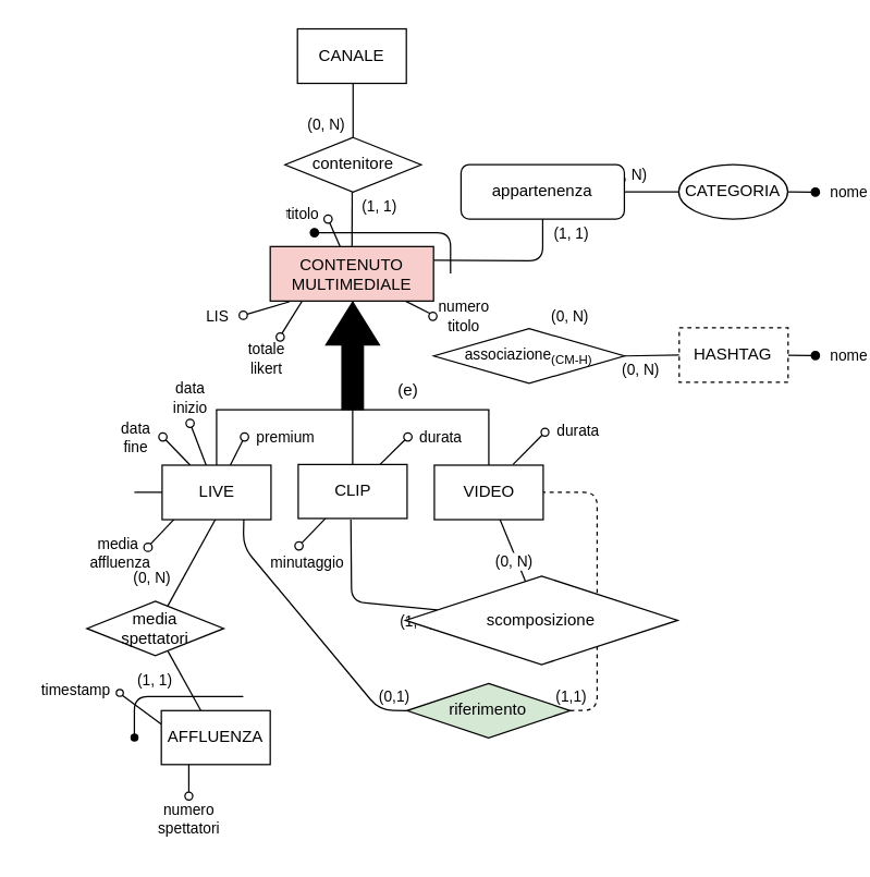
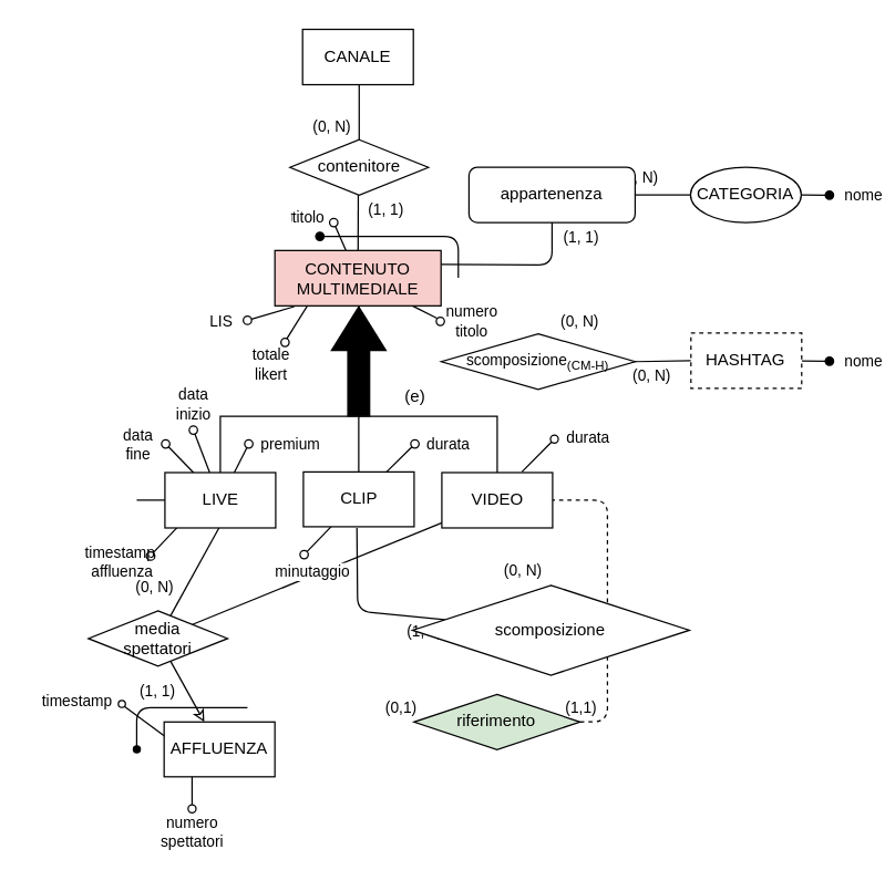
  <mxCell id="0" />
  <mxCell id="1" parent="0" />
  <mxCell id="2" value="(1, 1)" style="edgeStyle=none;html=1;endArrow=none;endFill=0;fontStyle=0" parent="1" target="44" edge="1"><mxGeometry x="-0.478" y="20" relative="1" as="geometry"><mxPoint as="offset" /><mxPoint x="258.168" y="140.451" as="sourcePoint" /></mxGeometry></mxCell>
  <mxCell id="3" style="edgeStyle=none;html=1;exitX=1;exitY=0.25;exitDx=0;exitDy=0;endArrow=none;endFill=0;fontStyle=0" parent="1" source="44" target="46" edge="1"><mxGeometry relative="1" as="geometry"><mxPoint x="398.14" y="161" as="targetPoint" /><Array as="points"><mxPoint x="398.14" y="191" /></Array></mxGeometry></mxCell>
  <mxCell id="4" value="" style="endArrow=oval;html=1;fillStyle=auto;strokeWidth=1;startSize=6;endSize=6;fillColor=#000000;startArrow=none;startFill=0;endFill=0;fontStyle=0" parent="1" source="44" edge="1"><mxGeometry width="50" height="50" relative="1" as="geometry"><mxPoint x="284.49" y="157.007" as="sourcePoint" /><mxPoint x="240.43" y="160.35" as="targetPoint" /></mxGeometry></mxCell>
  <mxCell id="5" value="titolo" style="edgeLabel;html=1;align=center;verticalAlign=middle;resizable=0;points=[];" parent="4" vertex="1" connectable="0"><mxGeometry x="0.479" y="1" relative="1" as="geometry"><mxPoint x="-21" y="-10" as="offset" /></mxGeometry></mxCell>
  <mxCell id="6" value="" style="endArrow=oval;html=1;fillStyle=auto;strokeWidth=1;startSize=6;endSize=6;fillColor=#000000;startArrow=none;startFill=0;endFill=0;exitX=0.117;exitY=1.013;exitDx=0;exitDy=0;exitPerimeter=0;fontStyle=0" parent="1" source="44" edge="1"><mxGeometry width="50" height="50" relative="1" as="geometry"><mxPoint x="215.658" y="251.57" as="sourcePoint" /><mxPoint x="178.14" y="231" as="targetPoint" /></mxGeometry></mxCell>
  <mxCell id="7" value="LIS" style="edgeLabel;html=1;align=center;verticalAlign=middle;resizable=0;points=[];" parent="6" vertex="1" connectable="0"><mxGeometry x="0.479" y="1" relative="1" as="geometry"><mxPoint x="-29" y="2" as="offset" /></mxGeometry></mxCell>
  <mxCell id="8" value="" style="endArrow=oval;html=1;fillStyle=auto;strokeWidth=1;startSize=6;endSize=6;fillColor=#000000;startArrow=none;startFill=0;endFill=1;fontStyle=0" parent="1" edge="1"><mxGeometry width="50" height="50" relative="1" as="geometry"><mxPoint x="330.43" y="200.35" as="sourcePoint" /><mxPoint x="230.43" y="170.35" as="targetPoint" /><Array as="points"><mxPoint x="330.43" y="170.35" /></Array></mxGeometry></mxCell>
  <mxCell id="9" value="" style="edgeStyle=none;shape=connector;rounded=1;fillStyle=auto;html=1;labelBackgroundColor=default;strokeColor=default;strokeWidth=1;fontFamily=Helvetica;fontSize=11;fontColor=default;endArrow=none;endFill=0;startSize=6;endSize=6;fillColor=#000000;exitX=1;exitY=0.5;exitDx=0;exitDy=0;entryX=0;entryY=0.5;entryDx=0;entryDy=0;fontStyle=0" parent="1" source="46" target="47" edge="1"><mxGeometry relative="1" as="geometry" /></mxCell>
  <mxCell id="10" value="(0, N)" style="edgeLabel;html=1;align=center;verticalAlign=middle;resizable=0;points=[];fontSize=11;fontFamily=Helvetica;fontColor=default;" parent="9" vertex="1" connectable="0"><mxGeometry x="0.426" y="1" relative="1" as="geometry"><mxPoint x="-27" y="-12" as="offset" /></mxGeometry></mxCell>
  <mxCell id="11" value="" style="endArrow=oval;html=1;fillStyle=auto;strokeWidth=1;startSize=6;endSize=6;fillColor=#000000;startArrow=none;startFill=0;endFill=1;fontStyle=0" parent="1" source="47" edge="1"><mxGeometry width="50" height="50" relative="1" as="geometry"><mxPoint x="250.64" y="120.08" as="sourcePoint" /><mxPoint x="598.49" y="140.58" as="targetPoint" /></mxGeometry></mxCell>
  <mxCell id="12" value="nome" style="edgeLabel;html=1;align=center;verticalAlign=middle;resizable=0;points=[];" parent="11" vertex="1" connectable="0"><mxGeometry x="0.479" y="1" relative="1" as="geometry"><mxPoint x="29" y="1" as="offset" /></mxGeometry></mxCell>
  <mxCell id="13" value="" style="edgeStyle=none;shape=connector;rounded=1;fillStyle=auto;html=1;labelBackgroundColor=default;strokeColor=default;strokeWidth=1;fontFamily=Helvetica;fontSize=11;fontColor=default;endArrow=none;endFill=0;startSize=6;endSize=6;fillColor=#000000;exitX=1;exitY=0.5;exitDx=0;exitDy=0;entryX=0;entryY=0.5;entryDx=0;entryDy=0;fontStyle=0" parent="1" source="49" target="50" edge="1"><mxGeometry relative="1" as="geometry" /></mxCell>
  <mxCell id="14" value="(0, N)" style="edgeLabel;html=1;align=center;verticalAlign=middle;resizable=0;points=[];fontSize=11;fontFamily=Helvetica;fontColor=default;" parent="13" vertex="1" connectable="0"><mxGeometry x="0.426" y="1" relative="1" as="geometry"><mxPoint x="-18" y="11" as="offset" /></mxGeometry></mxCell>
  <mxCell id="15" value="" style="endArrow=oval;html=1;fillStyle=auto;strokeWidth=1;startSize=6;endSize=6;fillColor=#000000;startArrow=none;startFill=0;endFill=1;fontStyle=0" parent="1" source="50" edge="1"><mxGeometry width="50" height="50" relative="1" as="geometry"><mxPoint x="285.94" y="480.43" as="sourcePoint" /><mxPoint x="598.49" y="260.58" as="targetPoint" /><Array as="points" /></mxGeometry></mxCell>
  <mxCell id="16" value="nome" style="edgeLabel;html=1;align=center;verticalAlign=middle;resizable=0;points=[];" parent="15" vertex="1" connectable="0"><mxGeometry x="0.479" y="1" relative="1" as="geometry"><mxPoint x="29" y="1" as="offset" /></mxGeometry></mxCell>
  <mxCell id="17" value="" style="endArrow=oval;html=1;fillStyle=auto;strokeWidth=1;startSize=6;endSize=6;fillColor=#000000;startArrow=none;startFill=0;endFill=0;fontStyle=0" parent="1" source="51" edge="1"><mxGeometry width="50" height="50" relative="1" as="geometry"><mxPoint x="133.13" y="17.007" as="sourcePoint" /><mxPoint x="139.07" y="310.35" as="targetPoint" /></mxGeometry></mxCell>
  <mxCell id="18" value="data&lt;br&gt;inizio" style="edgeLabel;html=1;align=center;verticalAlign=middle;resizable=0;points=[];" parent="17" vertex="1" connectable="0"><mxGeometry x="0.479" y="1" relative="1" as="geometry"><mxPoint x="-3" y="-28" as="offset" /></mxGeometry></mxCell>
  <mxCell id="19" style="edgeStyle=elbowEdgeStyle;html=1;exitX=0.5;exitY=1;exitDx=0;exitDy=0;entryX=0.5;entryY=0;entryDx=0;entryDy=0;endArrow=none;endFill=0;elbow=vertical;rounded=0;jumpStyle=arc;fontStyle=0" parent="1" target="51" edge="1"><mxGeometry relative="1" as="geometry"><mxPoint x="258.53" y="220.57" as="sourcePoint" /><mxPoint x="198.52" y="343.09" as="targetPoint" /><Array as="points"><mxPoint x="219.07" y="300.35" /></Array></mxGeometry></mxCell>
  <mxCell id="20" style="edgeStyle=elbowEdgeStyle;elbow=vertical;html=1;exitX=0.5;exitY=1;exitDx=0;exitDy=0;entryX=0.5;entryY=0;entryDx=0;entryDy=0;endArrow=none;endFill=0;rounded=0;jumpStyle=arc;fontStyle=0" parent="1" target="52" edge="1"><mxGeometry relative="1" as="geometry"><mxPoint x="258.53" y="220.57" as="sourcePoint" /><Array as="points"><mxPoint x="309.07" y="300.35" /></Array></mxGeometry></mxCell>
- <mxCell id="21" value="" style="edgeStyle=none;html=1;endArrow=none;endFill=0;fontStyle=0" parent="1" source="52" target="57" edge="1"><mxGeometry relative="1" as="geometry" /></mxCell>
+ <mxCell id="21" value="" style="edgeStyle=none;html=1;endArrow=none;endFill=0;fontStyle=0;" parent="1" source="52" target="62" edge="1"><mxGeometry relative="1" as="geometry" /></mxCell>
  <mxCell id="22" value="" style="endArrow=oval;html=1;fillStyle=auto;strokeWidth=1;startSize=6;endSize=6;fillColor=#000000;startArrow=none;startFill=0;endFill=0;exitX=0.25;exitY=1;exitDx=0;exitDy=0;fontStyle=0" parent="1" source="55" edge="1"><mxGeometry width="50" height="50" relative="1" as="geometry"><mxPoint x="348.61" y="391.09" as="sourcePoint" /><mxPoint x="219.07" y="400.35" as="targetPoint" /></mxGeometry></mxCell>
  <mxCell id="23" value="minutaggio" style="edgeLabel;html=1;align=center;verticalAlign=middle;resizable=0;points=[];" parent="22" vertex="1" connectable="0"><mxGeometry x="0.479" y="1" relative="1" as="geometry"><mxPoint y="16" as="offset" /></mxGeometry></mxCell>
  <mxCell id="24" value="" style="endArrow=oval;html=1;fillStyle=auto;strokeWidth=1;startSize=6;endSize=6;fillColor=#000000;startArrow=none;startFill=0;endFill=0;fontStyle=0" parent="1" source="55" edge="1"><mxGeometry width="50" height="50" relative="1" as="geometry"><mxPoint x="358.61" y="401.09" as="sourcePoint" /><mxPoint x="299.07" y="320.35" as="targetPoint" /></mxGeometry></mxCell>
  <mxCell id="25" value="durata" style="edgeLabel;html=1;align=center;verticalAlign=middle;resizable=0;points=[];" parent="24" vertex="1" connectable="0"><mxGeometry x="0.479" y="1" relative="1" as="geometry"><mxPoint x="30" y="-5" as="offset" /></mxGeometry></mxCell>
  <mxCell id="26" style="edgeStyle=none;shape=connector;rounded=1;fillStyle=auto;html=1;labelBackgroundColor=default;strokeColor=default;strokeWidth=1;fontFamily=Helvetica;fontSize=11;fontColor=default;endArrow=none;endFill=0;startSize=6;endSize=6;fillColor=#000000;startArrow=oval;startFill=0;fontStyle=0" parent="1" target="51" edge="1"><mxGeometry relative="1" as="geometry"><mxPoint x="179.104" y="379.98" as="targetPoint" /><mxPoint x="179.07" y="320.35" as="sourcePoint" /></mxGeometry></mxCell>
  <mxCell id="27" value="premium" style="edgeLabel;html=1;align=center;verticalAlign=middle;resizable=0;points=[];fontSize=11;fontFamily=Helvetica;fontColor=default;" parent="26" vertex="1" connectable="0"><mxGeometry x="-0.257" y="1" relative="1" as="geometry"><mxPoint x="33" y="-8" as="offset" /></mxGeometry></mxCell>
  <mxCell id="28" style="edgeStyle=none;jumpStyle=arc;html=1;exitX=0.5;exitY=0;exitDx=0;exitDy=0;entryX=1;entryY=0.5;entryDx=0;entryDy=0;entryPerimeter=0;endArrow=none;endFill=0;fontStyle=0" parent="1" source="55" target="53" edge="1"><mxGeometry relative="1" as="geometry" /></mxCell>
  <mxCell id="29" value="" style="endArrow=oval;html=1;fillStyle=auto;strokeWidth=1;startSize=6;endSize=6;fillColor=#000000;startArrow=none;startFill=0;endFill=0;fontStyle=0" parent="1" source="51" edge="1"><mxGeometry width="50" height="50" relative="1" as="geometry"><mxPoint x="160.86" y="351.09" as="sourcePoint" /><mxPoint x="119.07" y="320.35" as="targetPoint" /></mxGeometry></mxCell>
  <mxCell id="30" value="data&lt;br&gt;fine" style="edgeLabel;html=1;align=center;verticalAlign=middle;resizable=0;points=[];" parent="29" vertex="1" connectable="0"><mxGeometry x="0.479" y="1" relative="1" as="geometry"><mxPoint x="-25" y="-6" as="offset" /></mxGeometry></mxCell>
  <mxCell id="31" value="(1, 1)" style="edgeStyle=none;html=1;endArrow=none;endFill=0;entryX=0.5;entryY=1;entryDx=0;entryDy=0;fontStyle=0" parent="1" source="57" edge="1"><mxGeometry x="-0.768" y="10" relative="1" as="geometry"><mxPoint as="offset" /><Array as="points"><mxPoint x="257.72" y="441.21" /></Array><mxPoint x="257.18" y="381.09" as="targetPoint" /></mxGeometry></mxCell>
  <mxCell id="32" style="edgeStyle=none;html=1;exitX=1;exitY=0.5;exitDx=0;exitDy=0;endArrow=none;endFill=0;fontStyle=0;dashed=1;" parent="1" source="60" target="52" edge="1"><mxGeometry relative="1" as="geometry"><Array as="points"><mxPoint x="438.14" y="521" /><mxPoint x="438.14" y="361" /></Array></mxGeometry></mxCell>
- <mxCell id="33" style="edgeStyle=none;html=1;exitX=0;exitY=0.5;exitDx=0;exitDy=0;entryX=0.75;entryY=1;entryDx=0;entryDy=0;endArrow=none;endFill=0;fontStyle=0" parent="1" source="60" target="51" edge="1"><mxGeometry relative="1" as="geometry"><Array as="points"><mxPoint x="278.14" y="521" /><mxPoint x="178.14" y="401" /></Array></mxGeometry></mxCell>
  <mxCell id="34" value="(0, N)" style="edgeStyle=none;html=1;endArrow=none;endFill=0;exitX=0.5;exitY=1;exitDx=0;exitDy=0;fontStyle=0" parent="1" target="62" edge="1"><mxGeometry x="0.655" y="-20" relative="1" as="geometry"><mxPoint as="offset" /><mxPoint x="157.55" y="381.09" as="sourcePoint" /></mxGeometry></mxCell>
- <mxCell id="35" value="(1, 1)" style="edgeStyle=none;html=1;endArrow=none;endFill=0;fontStyle=0" parent="1" source="62" target="61" edge="1"><mxGeometry x="-0.454" y="-19" relative="1" as="geometry"><mxPoint as="offset" /></mxGeometry></mxCell>
+ <mxCell id="35" value="(1, 1)" style="edgeStyle=none;html=1;endArrow=classic;endFill=0;fontStyle=0;" parent="1" source="62" target="61" edge="1"><mxGeometry x="-0.454" y="-19" relative="1" as="geometry"><mxPoint as="offset" /></mxGeometry></mxCell>
  <mxCell id="36" value="" style="endArrow=none;html=1;strokeColor=#000000;entryX=0;entryY=1;entryDx=0;entryDy=0;fontStyle=0" parent="1" target="63" edge="1"><mxGeometry width="50" height="50" relative="1" as="geometry"><mxPoint x="376.33" y="340.61" as="sourcePoint" /><mxPoint x="398.14" y="321" as="targetPoint" /></mxGeometry></mxCell>
  <mxCell id="37" value="" style="endArrow=none;html=1;strokeColor=#000000;fontSize=11;fontColor=#FF0000;exitX=0;exitY=0.25;exitDx=0;exitDy=0;entryX=1;entryY=1;entryDx=0;entryDy=0;fontStyle=0" parent="1" source="61" target="65" edge="1"><mxGeometry width="50" height="50" relative="1" as="geometry"><mxPoint x="68.53" y="560.87" as="sourcePoint" /><mxPoint x="88.14" y="511" as="targetPoint" /></mxGeometry></mxCell>
  <mxCell id="38" value="" style="endArrow=none;html=1;strokeColor=#000000;fontSize=11;fontColor=#FF0000;fontStyle=0" parent="1" edge="1"><mxGeometry width="50" height="50" relative="1" as="geometry"><mxPoint x="138.14" y="581" as="sourcePoint" /><mxPoint x="138.14" y="561" as="targetPoint" /></mxGeometry></mxCell>
  <mxCell id="39" value="" style="endArrow=none;html=1;strokeColor=#000000;fontSize=10;fontColor=#FF0000;fontStyle=0" parent="1" edge="1"><mxGeometry width="50" height="50" relative="1" as="geometry"><mxPoint x="98.14" y="541" as="sourcePoint" /><mxPoint x="178.14" y="511" as="targetPoint" /><Array as="points"><mxPoint x="98.14" y="511" /></Array></mxGeometry></mxCell>
  <mxCell id="40" value="" style="endArrow=none;html=1;fontSize=10;fontStyle=0" parent="1" edge="1"><mxGeometry width="50" height="50" relative="1" as="geometry"><mxPoint x="108.14" y="401" as="sourcePoint" /><mxPoint x="127.14" y="381" as="targetPoint" /></mxGeometry></mxCell>
  <mxCell id="41" value="" style="endArrow=none;html=1;fontSize=11;exitX=0.193;exitY=1.011;exitDx=0;exitDy=0;exitPerimeter=0;fontStyle=0" parent="1" source="44" edge="1"><mxGeometry width="50" height="50" relative="1" as="geometry"><mxPoint x="218.14" y="241" as="sourcePoint" /><mxPoint x="206.14" y="245" as="targetPoint" /></mxGeometry></mxCell>
  <mxCell id="42" value="" style="endArrow=none;html=1;fontSize=11;exitX=0.193;exitY=1.011;exitDx=0;exitDy=0;exitPerimeter=0;entryX=0;entryY=0;entryDx=0;entryDy=0;fontStyle=0" parent="1" target="74" edge="1"><mxGeometry width="50" height="50" relative="1" as="geometry"><mxPoint x="297.33" y="220.57" as="sourcePoint" /><mxPoint x="314.14" y="229" as="targetPoint" /></mxGeometry></mxCell>
  <mxCell id="43" value="" style="edgeStyle=none;html=1;endArrow=none;endFill=0;fontStyle=0" parent="1" target="51" edge="1"><mxGeometry x="-0.478" y="20" relative="1" as="geometry"><mxPoint as="offset" /><mxPoint x="98.14" y="361" as="sourcePoint" /><mxPoint x="268.022" y="190.57" as="targetPoint" /></mxGeometry></mxCell>
  <mxCell id="44" value="CONTENUTO&lt;br&gt;MULTIMEDIALE" style="rounded=0;whiteSpace=wrap;html=1;fillColor=#f8cecc;" parent="1" vertex="1"><mxGeometry x="197.95" y="180.57" width="120" height="40" as="geometry" /></mxCell>
  <mxCell id="45" value="(1, 1)" style="edgeLabel;html=1;align=center;verticalAlign=middle;resizable=0;points=[];" parent="1" vertex="1" connectable="0"><mxGeometry x="418.394" y="170.759" as="geometry" /></mxCell>
  <mxCell id="46" value="appartenenza" style="whiteSpace=wrap;html=1;rounded=1;" parent="1" vertex="1"><mxGeometry x="338.14" y="120.34" width="120" height="40" as="geometry" /></mxCell>
  <mxCell id="47" value="CATEGORIA" style="ellipse;whiteSpace=wrap;html=1;" parent="1" vertex="1"><mxGeometry x="498.14" y="120.34" width="80" height="40" as="geometry" /></mxCell>
  <mxCell id="48" value="(0, N)" style="edgeLabel;html=1;align=center;verticalAlign=middle;resizable=0;points=[];" parent="1" vertex="1" connectable="0"><mxGeometry x="417.334" y="231.759" as="geometry" /></mxCell>
- <mxCell id="49" value="&lt;font style=&quot;font-size: 11px;&quot;&gt;associazione&lt;sub&gt;(CM-H)&lt;/sub&gt;&lt;/font&gt;" style="rhombus;whiteSpace=wrap;html=1;" parent="1" vertex="1"><mxGeometry x="318.14" y="240.8" width="140" height="40.2" as="geometry" /></mxCell>
+ <mxCell id="49" value="&lt;font style=&quot;font-size: 11px;&quot;&gt;scomposizione&lt;sub&gt;(CM-H)&lt;/sub&gt;&lt;/font&gt;" style="rhombus;whiteSpace=wrap;html=1;" parent="1" vertex="1"><mxGeometry x="318.14" y="240.8" width="140" height="40.2" as="geometry" /></mxCell>
  <mxCell id="50" value="HASHTAG" style="rounded=0;whiteSpace=wrap;html=1;dashed=1;" parent="1" vertex="1"><mxGeometry x="498.44" y="240.29" width="80" height="40" as="geometry" /></mxCell>
  <mxCell id="51" value="LIVE" style="whiteSpace=wrap;html=1;" parent="1" vertex="1"><mxGeometry x="118.53" y="341.09" width="80" height="40" as="geometry" /></mxCell>
  <mxCell id="52" value="VIDEO" style="whiteSpace=wrap;html=1;" parent="1" vertex="1"><mxGeometry x="318.53" y="341.09" width="80" height="40" as="geometry" /></mxCell>
  <mxCell id="53" value="" style="shape=singleArrow;whiteSpace=wrap;html=1;arrowWidth=0.4;arrowSize=0.4;rotation=-90;fillColor=#000000;" parent="1" vertex="1"><mxGeometry x="219.05" y="241.08" width="78.91" height="39.32" as="geometry" /></mxCell>
  <mxCell id="54" value="(e)" style="text;html=1;align=center;verticalAlign=middle;resizable=0;points=[];autosize=1;strokeColor=none;fillColor=none;" parent="1" vertex="1"><mxGeometry x="278.53" y="270.61" width="40" height="30" as="geometry" /></mxCell>
  <mxCell id="55" value="CLIP" style="whiteSpace=wrap;html=1;" parent="1" vertex="1"><mxGeometry x="218.53" y="340.61" width="80" height="39.62" as="geometry" /></mxCell>
  <mxCell id="56" value="(0, N)" style="edgeLabel;html=1;align=center;verticalAlign=middle;resizable=0;points=[];fontSize=11;fontFamily=Helvetica;fontColor=default;" parent="1" vertex="1" connectable="0"><mxGeometry x="376.33" y="411.95" as="geometry" /></mxCell>
  <mxCell id="57" value="scomposizione" style="rhombus;whiteSpace=wrap;html=1;" parent="1" vertex="1"><mxGeometry x="297.33" y="422.57" width="200" height="65" as="geometry" /></mxCell>
  <mxCell id="58" value="(0,1)" style="edgeLabel;html=1;align=center;verticalAlign=middle;resizable=0;points=[];" parent="1" vertex="1" connectable="0"><mxGeometry x="288.939" y="510.875" as="geometry" /></mxCell>
  <mxCell id="59" value="(1,1)" style="edgeLabel;html=1;align=center;verticalAlign=middle;resizable=0;points=[];" parent="1" vertex="1" connectable="0"><mxGeometry x="418.392" y="510.873" as="geometry" /></mxCell>
  <mxCell id="60" value="riferimento" style="rhombus;whiteSpace=wrap;html=1;fillColor=#d5e8d4;" parent="1" vertex="1"><mxGeometry x="298.39" y="501.33" width="120" height="40" as="geometry" /></mxCell>
  <mxCell id="61" value="AFFLUENZA" style="whiteSpace=wrap;html=1;" parent="1" vertex="1"><mxGeometry x="117.94" y="521.33" width="80" height="39.62" as="geometry" /></mxCell>
  <mxCell id="62" value="media&lt;br&gt;spettatori" style="rhombus;whiteSpace=wrap;html=1;" parent="1" vertex="1"><mxGeometry x="63.22" y="441" width="100.61" height="40" as="geometry" /></mxCell>
  <mxCell id="63" value="" style="ellipse;whiteSpace=wrap;html=1;aspect=fixed;strokeColor=#000000;" parent="1" vertex="1"><mxGeometry x="396.99" y="314.04" width="5.67" height="5.67" as="geometry" /></mxCell>
  <mxCell id="64" value="&lt;font style=&quot;font-size: 11px;&quot;&gt;durata&lt;/font&gt;" style="text;html=1;align=center;verticalAlign=middle;resizable=0;points=[];autosize=1;strokeColor=none;fillColor=none;" parent="1" vertex="1"><mxGeometry x="398.53" y="300.61" width="50" height="30" as="geometry" /></mxCell>
  <mxCell id="65" value="" style="ellipse;whiteSpace=wrap;html=1;aspect=fixed;strokeColor=#000000;fontSize=11;fontColor=#FF0000;" parent="1" vertex="1"><mxGeometry x="84.87" y="505.74" width="5.13" height="5.13" as="geometry" /></mxCell>
  <mxCell id="66" value="" style="ellipse;whiteSpace=wrap;html=1;aspect=fixed;strokeColor=#000000;fontSize=11;fontColor=#FF0000;" parent="1" vertex="1"><mxGeometry x="135.27" y="581.26" width="5.74" height="5.74" as="geometry" /></mxCell>
  <mxCell id="67" value="&lt;font color=&quot;#000000&quot; style=&quot;font-size: 11px;&quot;&gt;numero &lt;br&gt;spettatori&lt;/font&gt;" style="text;html=1;align=center;verticalAlign=middle;resizable=0;points=[];autosize=1;strokeColor=none;fillColor=none;fontSize=11;fontColor=#FF0000;" parent="1" vertex="1"><mxGeometry x="103.22" y="581.26" width="70" height="40" as="geometry" /></mxCell>
  <mxCell id="68" value="&lt;font style=&quot;font-size: 11px;&quot; color=&quot;#000000&quot;&gt;timestamp&lt;/font&gt;" style="text;html=1;align=center;verticalAlign=middle;resizable=0;points=[];autosize=1;strokeColor=none;fillColor=none;fontSize=10;fontColor=#FF0000;" parent="1" vertex="1"><mxGeometry x="20" y="491.33" width="70" height="30" as="geometry" /></mxCell>
  <mxCell id="69" value="" style="shape=waypoint;fillStyle=solid;size=6;pointerEvents=1;points=[];fillColor=none;resizable=0;rotatable=0;perimeter=centerPerimeter;snapToPoint=1;strokeColor=#000000;fontSize=10;fontColor=#FF0000;" parent="1" vertex="1"><mxGeometry x="88.22" y="531.14" width="20" height="20" as="geometry" /></mxCell>
  <mxCell id="70" value="" style="ellipse;whiteSpace=wrap;html=1;aspect=fixed;fontSize=10;" parent="1" vertex="1"><mxGeometry x="105.14" y="398.39" width="6.08" height="6.08" as="geometry" /></mxCell>
- <mxCell id="71" value="&lt;font style=&quot;font-size: 11px;&quot;&gt;media&lt;br&gt;&amp;nbsp;affluenza&lt;/font&gt;" style="text;html=1;align=center;verticalAlign=middle;resizable=0;points=[];autosize=1;strokeColor=none;fillColor=none;fontSize=10;" parent="1" vertex="1"><mxGeometry x="52.53" y="387" width="66" height="38" as="geometry" /></mxCell>
+ <mxCell id="71" value="&lt;font style=&quot;font-size: 11px;&quot;&gt;timestamp&lt;br&gt;&amp;nbsp;affluenza&lt;/font&gt;" style="text;html=1;align=center;verticalAlign=middle;resizable=0;points=[];autosize=1;strokeColor=none;fillColor=none;fontSize=10;" parent="1" vertex="1"><mxGeometry x="52.53" y="387" width="66" height="38" as="geometry" /></mxCell>
  <mxCell id="72" value="" style="ellipse;whiteSpace=wrap;html=1;aspect=fixed;fontSize=11;" parent="1" vertex="1"><mxGeometry x="202.32" y="244" width="5.92" height="5.92" as="geometry" /></mxCell>
  <mxCell id="73" value="totale &lt;br&gt;likert" style="text;html=1;align=center;verticalAlign=middle;resizable=0;points=[];autosize=1;strokeColor=none;fillColor=none;fontSize=11;" parent="1" vertex="1"><mxGeometry x="172.53" y="244" width="45" height="38" as="geometry" /></mxCell>
  <mxCell id="74" value="" style="ellipse;whiteSpace=wrap;html=1;aspect=fixed;fontSize=11;" parent="1" vertex="1"><mxGeometry x="314.49" y="228.8" width="5.92" height="5.92" as="geometry" /></mxCell>
  <mxCell id="75" value="numero &lt;br&gt;titolo" style="text;html=1;align=center;verticalAlign=middle;resizable=0;points=[];autosize=1;strokeColor=none;fillColor=none;fontSize=11;" parent="1" vertex="1"><mxGeometry x="312.14" y="212.76" width="55" height="38" as="geometry" /></mxCell>
  <mxCell id="76" value="CANALE" style="rounded=0;whiteSpace=wrap;html=1;" parent="1" vertex="1"><mxGeometry x="217.96" y="20.72" width="80" height="40" as="geometry" /></mxCell>
  <mxCell id="77" value="" style="edgeStyle=none;shape=connector;rounded=1;fillStyle=auto;html=1;labelBackgroundColor=default;strokeColor=default;strokeWidth=1;fontFamily=Helvetica;fontSize=11;fontColor=default;endArrow=none;startSize=6;endSize=6;fillColor=#000000;entryX=0.5;entryY=0;entryDx=0;entryDy=0;exitX=0.5;exitY=1;exitDx=0;exitDy=0;" parent="1" target="79" edge="1"><mxGeometry relative="1" as="geometry"><mxPoint x="258.83" y="60.72" as="sourcePoint" /><mxPoint x="260.18" y="120.72" as="targetPoint" /></mxGeometry></mxCell>
  <mxCell id="78" value="(0, N)" style="edgeLabel;html=1;align=center;verticalAlign=middle;resizable=0;points=[];fontSize=11;fontFamily=Helvetica;fontColor=default;" parent="77" vertex="1" connectable="0"><mxGeometry x="-0.303" relative="1" as="geometry"><mxPoint x="-20" y="16" as="offset" /></mxGeometry></mxCell>
  <mxCell id="79" value="contenitore" style="rhombus;whiteSpace=wrap;html=1;" parent="1" vertex="1"><mxGeometry x="208.83" y="100.48" width="100" height="40" as="geometry" /></mxCell>
  <mxCell id="80" value="titolo" style="edgeLabel;html=1;align=center;verticalAlign=middle;resizable=0;points=[];" parent="1" vertex="1" connectable="0"><mxGeometry x="221.521" y="156.301" as="geometry" /></mxCell>
